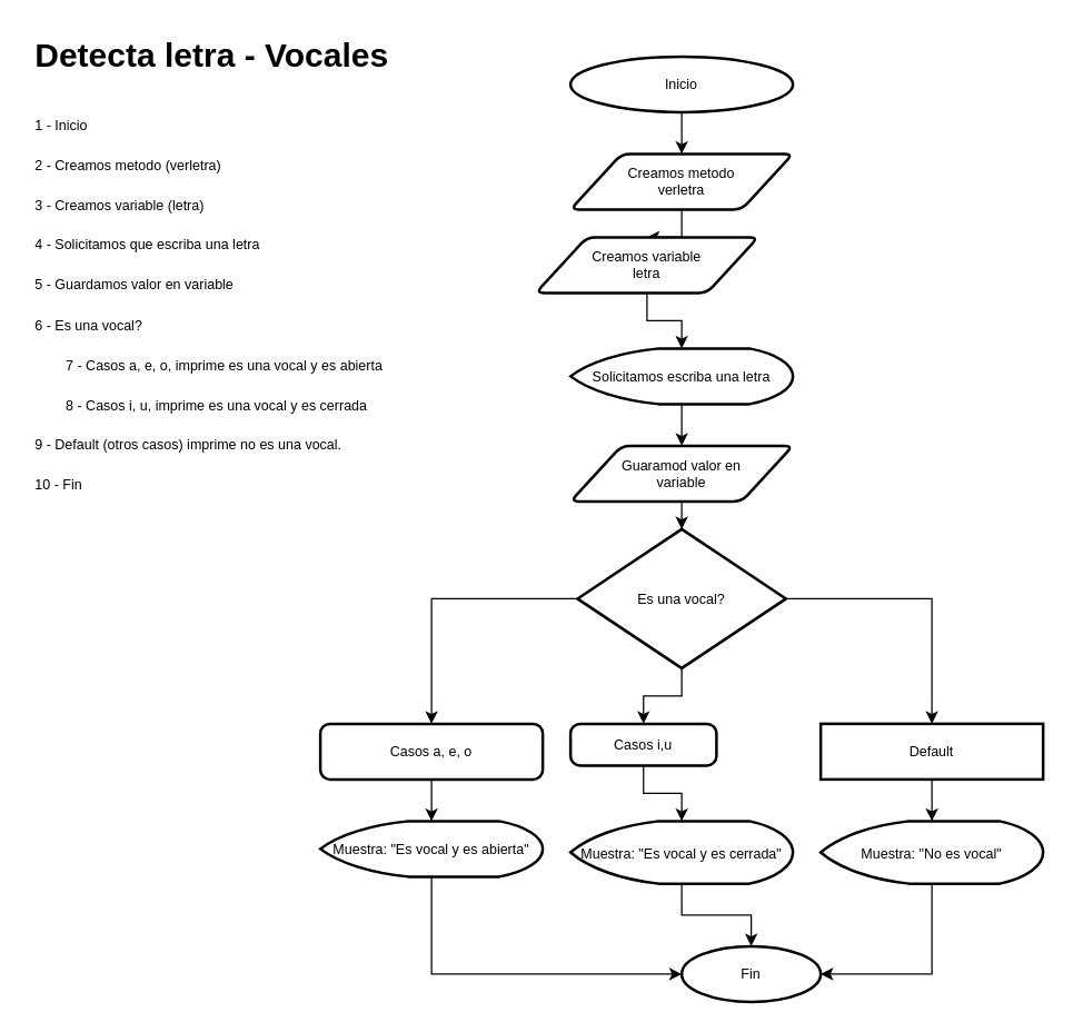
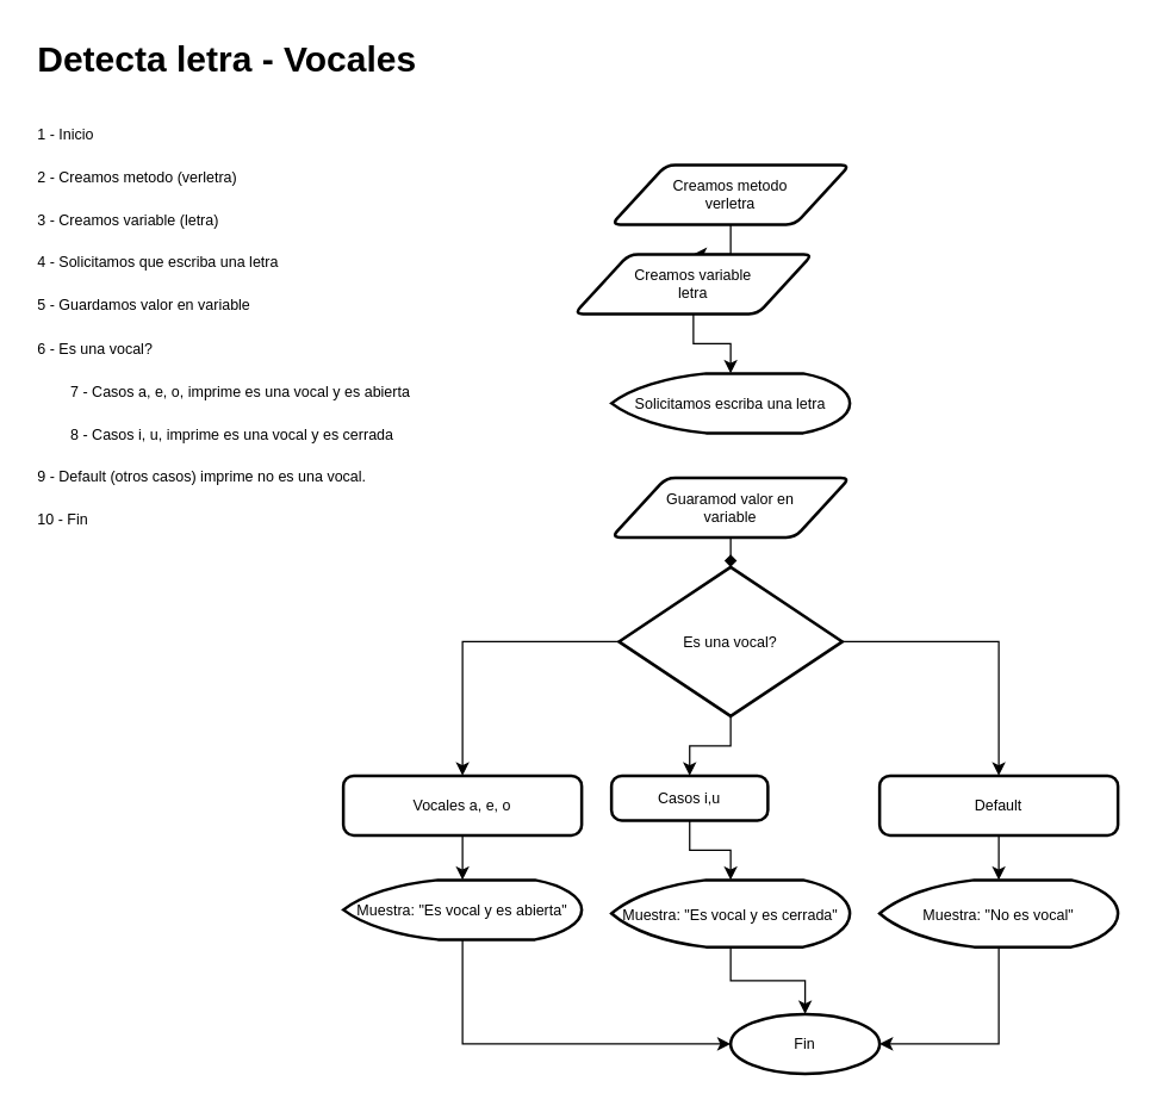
  <mxCell id="0" />
  <mxCell id="1" parent="0" />
  <mxCell id="2" value="&lt;h1&gt;&lt;span style=&quot;background-color: initial;&quot;&gt;Detecta letra - Vocales&lt;/span&gt;&lt;/h1&gt;&lt;h1&gt;&lt;font style=&quot;font-size: 10px;&quot;&gt;&lt;font style=&quot;font-weight: normal;&quot;&gt;&lt;span style=&quot;background-color: initial;&quot;&gt;1 - Inicio&lt;br&gt;&lt;/span&gt;2 - Creamos metodo (verletra)&lt;br&gt;3 - Creamos variable (letra)&lt;br&gt;4 - Solicitamos que escriba una letra&lt;br&gt;&lt;/font&gt;&lt;font style=&quot;font-weight: normal;&quot;&gt;5 - Guardamos valor en variable&lt;br&gt;6 - Es una vocal?&lt;br&gt;&lt;span style=&quot;white-space: pre;&quot;&gt;&#09;&lt;/span&gt;7 - Casos a, e, o, imprime es una vocal y es abierta&lt;br&gt;&lt;span style=&quot;white-space: pre;&quot;&gt;&#09;&lt;/span&gt;8 - Casos i, u, imprime es una vocal y es cerrada&lt;br&gt;9 - Default (otros casos) imprime no es una vocal.&lt;br&gt;10 - Fin&lt;/font&gt;&lt;/font&gt;&lt;/h1&gt;&lt;h1&gt;&lt;font style=&quot;font-size: 11px; font-weight: normal;&quot;&gt;&lt;br&gt;&lt;/font&gt;&lt;/h1&gt;&lt;h1&gt;&lt;span style=&quot;white-space: pre;&quot;&gt;&#09;&lt;/span&gt;&lt;br&gt;&lt;br&gt;&lt;/h1&gt;" style="text;html=1;strokeColor=none;fillColor=none;spacing=5;spacingTop=-20;whiteSpace=wrap;overflow=hidden;rounded=0;" vertex="1" parent="1"><mxGeometry x="20" y="20" width="280" height="390" as="geometry" /></mxCell>
- <mxCell id="3" style="edgeStyle=orthogonalEdgeStyle;rounded=0;orthogonalLoop=1;jettySize=auto;html=1;entryX=0.5;entryY=0;entryDx=0;entryDy=0;fontSize=10;" edge="1" parent="1" source="4" target="6"><mxGeometry relative="1" as="geometry" /></mxCell>
- <mxCell id="4" value="Inicio" style="strokeWidth=2;html=1;shape=mxgraph.flowchart.start_1;whiteSpace=wrap;fontSize=10;" vertex="1" parent="1"><mxGeometry x="410" y="40" width="160" height="40" as="geometry" /></mxCell>
  <mxCell id="5" style="edgeStyle=orthogonalEdgeStyle;rounded=0;orthogonalLoop=1;jettySize=auto;html=1;fontSize=10;" edge="1" parent="1" source="6" target="8"><mxGeometry relative="1" as="geometry" /></mxCell>
  <mxCell id="6" value="Creamos metodo&lt;br&gt;verletra" style="shape=parallelogram;html=1;strokeWidth=2;perimeter=parallelogramPerimeter;whiteSpace=wrap;rounded=1;arcSize=12;size=0.23;fontSize=10;" vertex="1" parent="1"><mxGeometry x="410" y="110" width="160" height="40" as="geometry" /></mxCell>
  <mxCell id="7" style="edgeStyle=orthogonalEdgeStyle;rounded=0;orthogonalLoop=1;jettySize=auto;html=1;entryX=0.5;entryY=0;entryDx=0;entryDy=0;entryPerimeter=0;fontSize=10;" edge="1" parent="1" source="8" target="10"><mxGeometry relative="1" as="geometry" /></mxCell>
  <mxCell id="8" value="Creamos variable&lt;br&gt;letra" style="shape=parallelogram;html=1;strokeWidth=2;perimeter=parallelogramPerimeter;whiteSpace=wrap;rounded=1;arcSize=12;size=0.23;fontSize=10;" vertex="1" parent="1"><mxGeometry x="385" y="170" width="160" height="40" as="geometry" /></mxCell>
- <mxCell id="9" style="edgeStyle=orthogonalEdgeStyle;rounded=0;orthogonalLoop=1;jettySize=auto;html=1;entryX=0.5;entryY=0;entryDx=0;entryDy=0;fontSize=10;" edge="1" parent="1" source="10" target="12"><mxGeometry relative="1" as="geometry" /></mxCell>
  <mxCell id="10" value="Solicitamos escriba una letra" style="strokeWidth=2;html=1;shape=mxgraph.flowchart.display;whiteSpace=wrap;fontSize=10;" vertex="1" parent="1"><mxGeometry x="410" y="250" width="160" height="40" as="geometry" /></mxCell>
- <mxCell id="11" style="edgeStyle=orthogonalEdgeStyle;rounded=0;orthogonalLoop=1;jettySize=auto;html=1;entryX=0.5;entryY=0;entryDx=0;entryDy=0;entryPerimeter=0;fontSize=10;" edge="1" parent="1" source="12" target="16"><mxGeometry relative="1" as="geometry" /></mxCell>
+ <mxCell id="11" style="edgeStyle=orthogonalEdgeStyle;rounded=0;orthogonalLoop=1;jettySize=auto;html=1;entryX=0.5;entryY=0;entryDx=0;entryDy=0;entryPerimeter=0;fontSize=10;endArrow=diamond;" edge="1" parent="1" source="12" target="16"><mxGeometry relative="1" as="geometry" /></mxCell>
  <mxCell id="12" value="Guaramod valor en&lt;br&gt;variable" style="shape=parallelogram;html=1;strokeWidth=2;perimeter=parallelogramPerimeter;whiteSpace=wrap;rounded=1;arcSize=12;size=0.23;fontSize=10;" vertex="1" parent="1"><mxGeometry x="410" y="320" width="160" height="40" as="geometry" /></mxCell>
  <mxCell id="13" style="edgeStyle=orthogonalEdgeStyle;rounded=0;orthogonalLoop=1;jettySize=auto;html=1;exitX=0.5;exitY=1;exitDx=0;exitDy=0;exitPerimeter=0;fontSize=10;" edge="1" parent="1" source="16" target="20"><mxGeometry relative="1" as="geometry" /></mxCell>
  <mxCell id="14" style="edgeStyle=orthogonalEdgeStyle;rounded=0;orthogonalLoop=1;jettySize=auto;html=1;exitX=0;exitY=0.5;exitDx=0;exitDy=0;exitPerimeter=0;entryX=0.5;entryY=0;entryDx=0;entryDy=0;fontSize=10;" edge="1" parent="1" source="16" target="18"><mxGeometry relative="1" as="geometry" /></mxCell>
  <mxCell id="15" style="edgeStyle=orthogonalEdgeStyle;rounded=0;orthogonalLoop=1;jettySize=auto;html=1;entryX=0.5;entryY=0;entryDx=0;entryDy=0;fontSize=10;" edge="1" parent="1" source="16" target="22"><mxGeometry relative="1" as="geometry" /></mxCell>
  <mxCell id="16" value="Es una vocal?" style="strokeWidth=2;html=1;shape=mxgraph.flowchart.decision;whiteSpace=wrap;fontSize=10;" vertex="1" parent="1"><mxGeometry x="415" y="380" width="150" height="100" as="geometry" /></mxCell>
  <mxCell id="17" style="edgeStyle=orthogonalEdgeStyle;rounded=0;orthogonalLoop=1;jettySize=auto;html=1;fontSize=10;" edge="1" parent="1" source="18" target="24"><mxGeometry relative="1" as="geometry" /></mxCell>
- <mxCell id="18" value="Casos a, e, o" style="rounded=1;whiteSpace=wrap;html=1;absoluteArcSize=1;arcSize=14;strokeWidth=2;fontSize=10;" vertex="1" parent="1"><mxGeometry x="230" y="520" width="160" height="40" as="geometry" /></mxCell>
+ <mxCell id="18" value="Vocales a, e, o" style="rounded=1;whiteSpace=wrap;html=1;absoluteArcSize=1;arcSize=14;strokeWidth=2;fontSize=10;" vertex="1" parent="1"><mxGeometry x="230" y="520" width="160" height="40" as="geometry" /></mxCell>
  <mxCell id="19" style="edgeStyle=orthogonalEdgeStyle;rounded=0;orthogonalLoop=1;jettySize=auto;html=1;entryX=0.5;entryY=0;entryDx=0;entryDy=0;entryPerimeter=0;fontSize=10;" edge="1" parent="1" source="20" target="26"><mxGeometry relative="1" as="geometry" /></mxCell>
  <mxCell id="20" value="Casos i,u" style="rounded=1;whiteSpace=wrap;html=1;absoluteArcSize=1;arcSize=14;strokeWidth=2;fontSize=10;" vertex="1" parent="1"><mxGeometry x="410" y="520" width="105" height="30" as="geometry" /></mxCell>
  <mxCell id="21" style="edgeStyle=orthogonalEdgeStyle;rounded=0;orthogonalLoop=1;jettySize=auto;html=1;entryX=0.5;entryY=0;entryDx=0;entryDy=0;entryPerimeter=0;fontSize=10;" edge="1" parent="1" source="22" target="28"><mxGeometry relative="1" as="geometry" /></mxCell>
- <mxCell id="22" value="Default" style="whiteSpace=wrap;html=1;absoluteArcSize=1;arcSize=14;strokeWidth=2;fontSize=10;rounded=0;" vertex="1" parent="1"><mxGeometry x="590" y="520" width="160" height="40" as="geometry" /></mxCell>
+ <mxCell id="22" value="Default" style="rounded=1;whiteSpace=wrap;html=1;absoluteArcSize=1;arcSize=14;strokeWidth=2;fontSize=10;" vertex="1" parent="1"><mxGeometry x="590" y="520" width="160" height="40" as="geometry" /></mxCell>
  <mxCell id="23" style="edgeStyle=orthogonalEdgeStyle;rounded=0;orthogonalLoop=1;jettySize=auto;html=1;entryX=0;entryY=0.5;entryDx=0;entryDy=0;entryPerimeter=0;fontSize=10;exitX=0.5;exitY=1;exitDx=0;exitDy=0;exitPerimeter=0;" edge="1" parent="1" source="24" target="29"><mxGeometry relative="1" as="geometry" /></mxCell>
  <mxCell id="24" value="Muestra: &quot;Es vocal y es abierta&quot;" style="strokeWidth=2;html=1;shape=mxgraph.flowchart.display;whiteSpace=wrap;fontSize=10;" vertex="1" parent="1"><mxGeometry x="230" y="590" width="160" height="40" as="geometry" /></mxCell>
  <mxCell id="25" style="edgeStyle=orthogonalEdgeStyle;rounded=0;orthogonalLoop=1;jettySize=auto;html=1;entryX=0.5;entryY=0;entryDx=0;entryDy=0;entryPerimeter=0;fontSize=10;" edge="1" parent="1" source="26" target="29"><mxGeometry relative="1" as="geometry" /></mxCell>
  <mxCell id="26" value="Muestra: &quot;Es vocal y es cerrada&quot;" style="strokeWidth=2;html=1;shape=mxgraph.flowchart.display;whiteSpace=wrap;fontSize=10;" vertex="1" parent="1"><mxGeometry x="410" y="590" width="160" height="45" as="geometry" /></mxCell>
  <mxCell id="27" style="edgeStyle=orthogonalEdgeStyle;rounded=0;orthogonalLoop=1;jettySize=auto;html=1;entryX=1;entryY=0.5;entryDx=0;entryDy=0;entryPerimeter=0;fontSize=10;exitX=0.5;exitY=1;exitDx=0;exitDy=0;exitPerimeter=0;" edge="1" parent="1" source="28" target="29"><mxGeometry relative="1" as="geometry" /></mxCell>
  <mxCell id="28" value="Muestra: &quot;No es vocal&quot;" style="strokeWidth=2;html=1;shape=mxgraph.flowchart.display;whiteSpace=wrap;fontSize=10;" vertex="1" parent="1"><mxGeometry x="590" y="590" width="160" height="45" as="geometry" /></mxCell>
  <mxCell id="29" value="Fin" style="strokeWidth=2;html=1;shape=mxgraph.flowchart.start_1;whiteSpace=wrap;fontSize=10;" vertex="1" parent="1"><mxGeometry x="490" y="680" width="100" height="40" as="geometry" /></mxCell>
